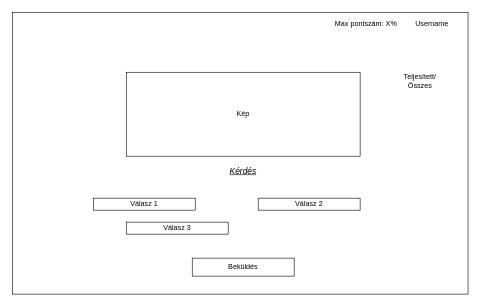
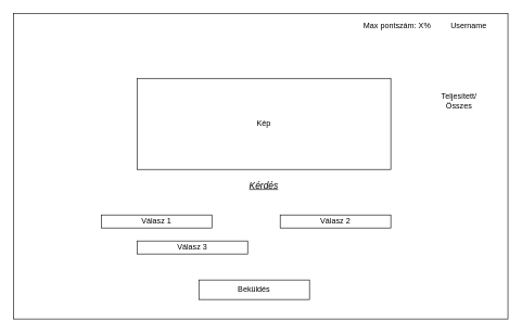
  <mxCell id="0" />
  <mxCell id="1" parent="0" />
  <mxCell id="2" value="" style="rounded=0;whiteSpace=wrap;html=1;" parent="1" vertex="1"><mxGeometry x="20" y="20" width="760" height="470" as="geometry" /></mxCell>
  <mxCell id="3" value="Username" style="text;html=1;align=center;verticalAlign=middle;whiteSpace=wrap;rounded=0;" parent="1" vertex="1"><mxGeometry x="670" y="25" width="100" height="30" as="geometry" /></mxCell>
  <mxCell id="4" value="Max pontszám: X%" style="text;html=1;align=center;verticalAlign=middle;whiteSpace=wrap;rounded=0;" parent="1" vertex="1"><mxGeometry x="550" y="25" width="120" height="30" as="geometry" /></mxCell>
  <mxCell id="5" value="Kép" style="rounded=0;whiteSpace=wrap;html=1;" parent="1" vertex="1"><mxGeometry x="210" y="120" width="390" height="140" as="geometry" /></mxCell>
  <mxCell id="6" value="Kérdés" style="text;html=1;align=center;verticalAlign=middle;whiteSpace=wrap;rounded=0;fontSize=14;fontStyle=6" parent="1" vertex="1"><mxGeometry x="375" y="270" width="60" height="30" as="geometry" /></mxCell>
  <mxCell id="7" value="Válasz 1" style="rounded=0;whiteSpace=wrap;html=1;" parent="1" vertex="1"><mxGeometry x="155" y="330" width="170" height="20" as="geometry" /></mxCell>
  <mxCell id="8" value="Válasz 2" style="rounded=0;whiteSpace=wrap;html=1;" parent="1" vertex="1"><mxGeometry x="430" y="330" width="170" height="20" as="geometry" /></mxCell>
  <mxCell id="9" value="Válasz 3" style="rounded=0;whiteSpace=wrap;html=1;" parent="1" vertex="1"><mxGeometry x="210" y="370" width="170" height="20" as="geometry" /></mxCell>
- <mxCell id="10" value="Beküldés" style="rounded=0;whiteSpace=wrap;html=1;" parent="1" vertex="1"><mxGeometry x="320" y="430" width="170" height="30" as="geometry" /></mxCell>
- <mxCell id="11" value="Teljesített/Összes" style="text;html=1;align=center;verticalAlign=middle;whiteSpace=wrap;rounded=0;" vertex="1" parent="1"><mxGeometry x="670" y="120" width="60" height="30" as="geometry" /></mxCell>
+ <mxCell id="10" value="Beküldés" style="rounded=0;whiteSpace=wrap;html=1;" parent="1" vertex="1"><mxGeometry x="305" y="430" width="170" height="30" as="geometry" /></mxCell>
+ <mxCell id="11" value="Teljesített/Összes" style="text;html=1;align=center;verticalAlign=middle;whiteSpace=wrap;rounded=0;" vertex="1" parent="1"><mxGeometry x="675" y="140" width="60" height="30" as="geometry" /></mxCell>
